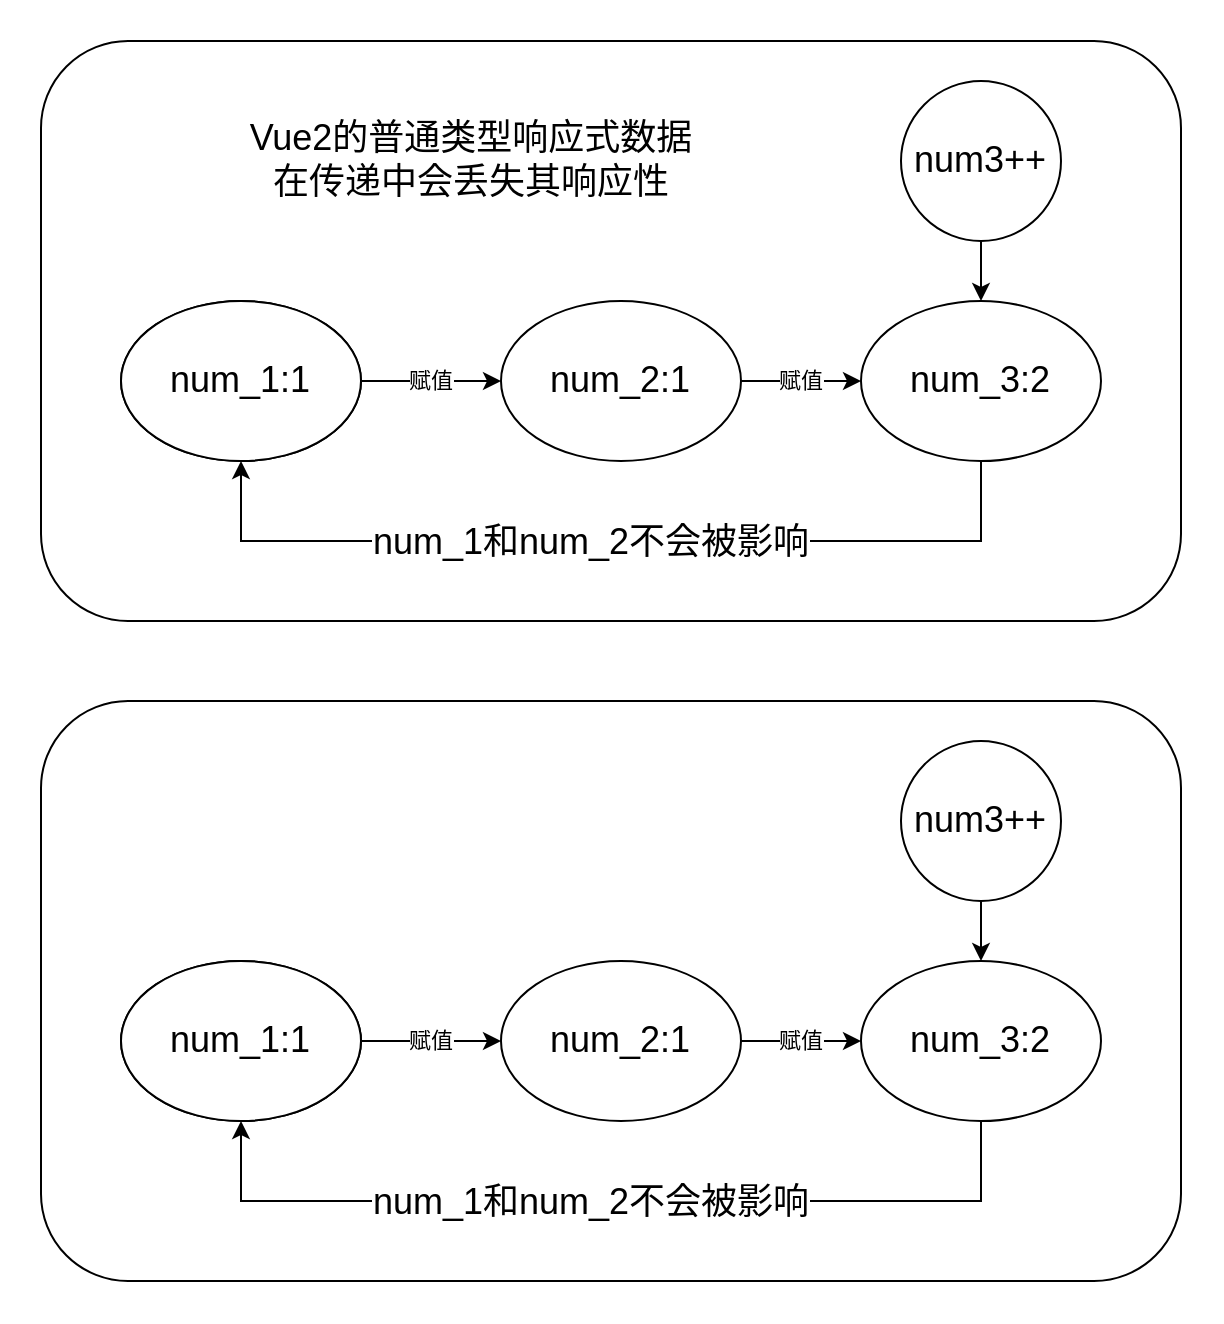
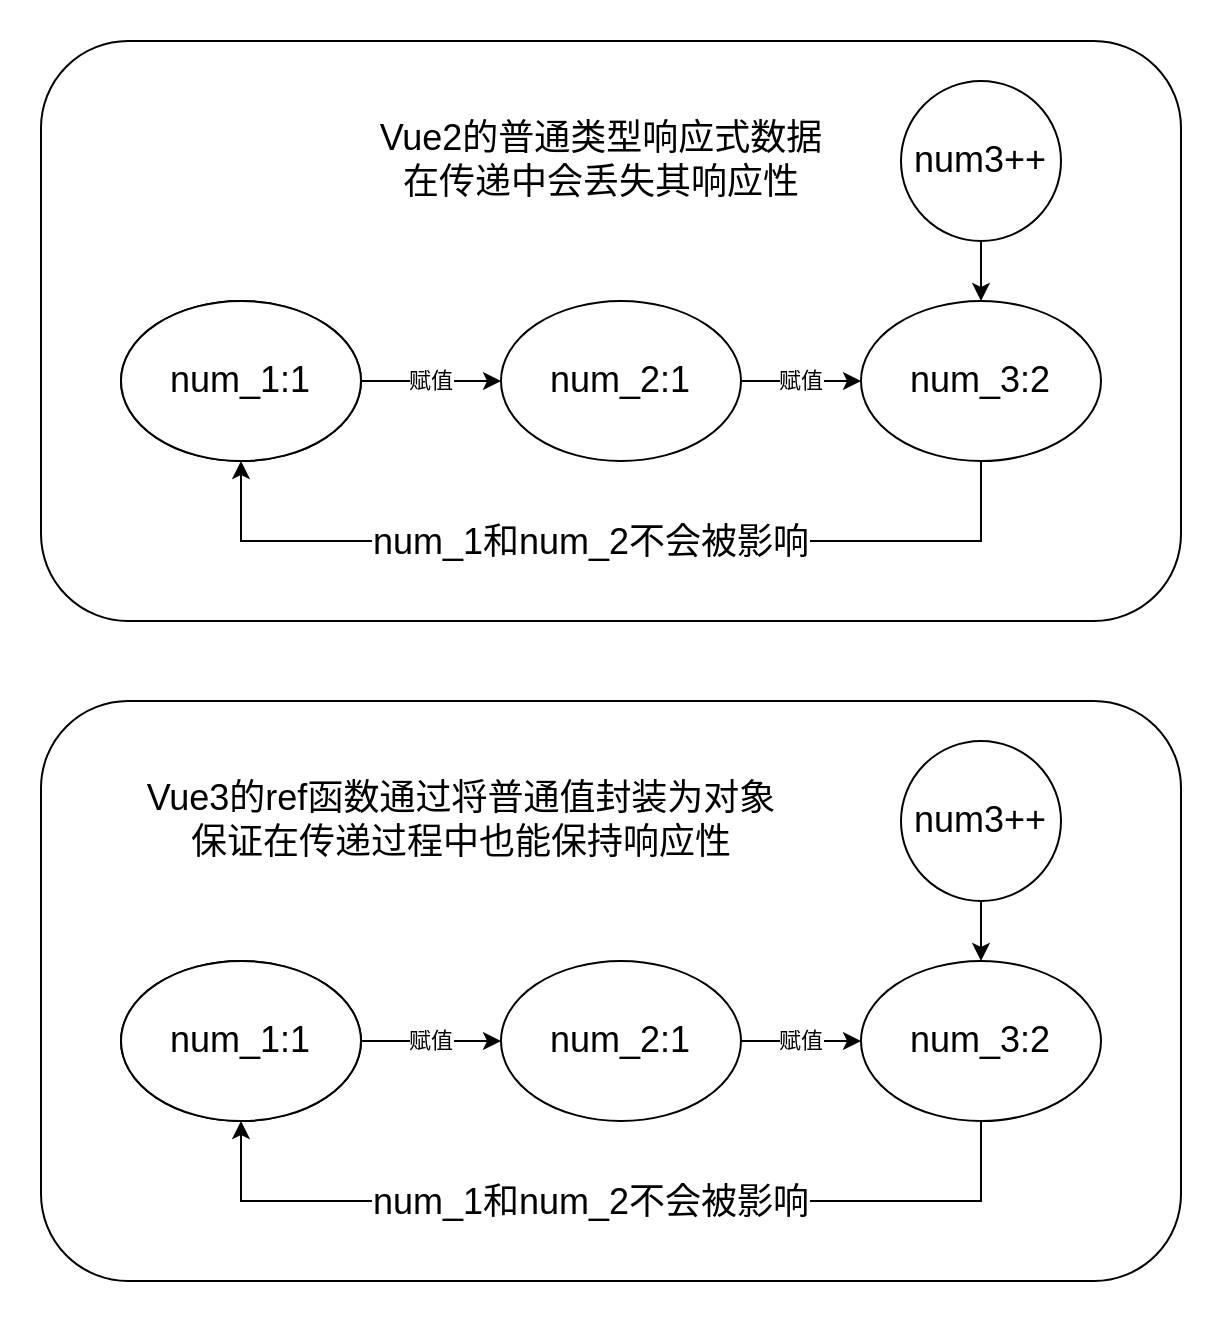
  <mxCell id="0" />
  <mxCell id="1" parent="0" />
  <mxCell id="2" value="赋值" style="edgeStyle=orthogonalEdgeStyle;rounded=0;orthogonalLoop=1;jettySize=auto;html=1;exitX=1;exitY=0.5;exitDx=0;exitDy=0;entryX=0;entryY=0.5;entryDx=0;entryDy=0;" parent="1" source="3" target="6" edge="1"><mxGeometry relative="1" as="geometry"><Array as="points"><mxPoint x="220" y="190" /><mxPoint x="220" y="190" /></Array></mxGeometry></mxCell>
  <mxCell id="3" value="num_1:1" style="ellipse;whiteSpace=wrap;html=1;" parent="1" vertex="1"><mxGeometry x="60" y="150" width="120" height="80" as="geometry" /></mxCell>
  <mxCell id="4" value="" style="rounded=1;whiteSpace=wrap;html=1;fillColor=none;" parent="1" vertex="1"><mxGeometry x="20" y="20" width="570" height="290" as="geometry" /></mxCell>
  <mxCell id="5" value="赋值" style="edgeStyle=orthogonalEdgeStyle;rounded=0;orthogonalLoop=1;jettySize=auto;html=1;exitX=1;exitY=0.5;exitDx=0;exitDy=0;entryX=0;entryY=0.5;entryDx=0;entryDy=0;" parent="1" source="6" target="9" edge="1"><mxGeometry relative="1" as="geometry" /></mxCell>
  <mxCell id="6" value="num_2:1" style="ellipse;whiteSpace=wrap;html=1;fontSize=18;" parent="1" vertex="1"><mxGeometry x="250" y="150" width="120" height="80" as="geometry" /></mxCell>
  <mxCell id="7" style="edgeStyle=orthogonalEdgeStyle;rounded=0;orthogonalLoop=1;jettySize=auto;html=1;fontSize=18;entryX=0.5;entryY=1;entryDx=0;entryDy=0;" edge="1" parent="1" source="9" target="13"><mxGeometry relative="1" as="geometry"><Array as="points"><mxPoint x="490" y="270" /><mxPoint x="120" y="270" /></Array></mxGeometry></mxCell>
  <mxCell id="8" value="num_1和num_2不会被影响" style="edgeLabel;html=1;align=center;verticalAlign=middle;resizable=0;points=[];fontSize=18;" vertex="1" connectable="0" parent="7"><mxGeometry x="0.05" relative="1" as="geometry"><mxPoint as="offset" /></mxGeometry></mxCell>
  <mxCell id="9" value="num_3:2" style="ellipse;whiteSpace=wrap;html=1;fontSize=18;" parent="1" vertex="1"><mxGeometry x="430" y="150" width="120" height="80" as="geometry" /></mxCell>
  <mxCell id="10" value="" style="edgeStyle=orthogonalEdgeStyle;rounded=0;orthogonalLoop=1;jettySize=auto;html=1;strokeWidth=1;" parent="1" source="11" target="9" edge="1"><mxGeometry relative="1" as="geometry" /></mxCell>
  <mxCell id="11" value="num3++" style="ellipse;whiteSpace=wrap;html=1;aspect=fixed;fillColor=none;fontSize=18;" parent="1" vertex="1"><mxGeometry x="450" y="40" width="80" height="80" as="geometry" /></mxCell>
- <mxCell id="12" value="&lt;span style=&quot;font-size: 18px&quot;&gt;Vue2的普通类型响应式数据&lt;br&gt;在传递中会丢失其响应性&lt;/span&gt;" style="text;html=1;resizable=0;autosize=1;align=center;verticalAlign=middle;points=[];fillColor=none;strokeColor=none;rounded=0;fontSize=18;" parent="1" vertex="1"><mxGeometry x="115" y="55" width="240" height="50" as="geometry" /></mxCell>
+ <mxCell id="12" value="&lt;span style=&quot;font-size: 18px&quot;&gt;Vue2的普通类型响应式数据&lt;br&gt;在传递中会丢失其响应性&lt;/span&gt;" style="text;html=1;resizable=0;autosize=1;align=center;verticalAlign=middle;points=[];fillColor=none;strokeColor=none;rounded=0;fontSize=18;" parent="1" vertex="1"><mxGeometry x="180" y="55" width="240" height="50" as="geometry" /></mxCell>
  <mxCell id="13" value="num_1:1" style="ellipse;whiteSpace=wrap;html=1;fontSize=18;" vertex="1" parent="1"><mxGeometry x="60" y="150" width="120" height="80" as="geometry" /></mxCell>
  <mxCell id="14" value="赋值" style="edgeStyle=orthogonalEdgeStyle;rounded=0;orthogonalLoop=1;jettySize=auto;html=1;exitX=1;exitY=0.5;exitDx=0;exitDy=0;entryX=0;entryY=0.5;entryDx=0;entryDy=0;" edge="1" parent="1" source="15" target="18"><mxGeometry relative="1" as="geometry"><Array as="points"><mxPoint x="220" y="520" /><mxPoint x="220" y="520" /></Array></mxGeometry></mxCell>
  <mxCell id="15" value="num_1:1" style="ellipse;whiteSpace=wrap;html=1;" vertex="1" parent="1"><mxGeometry x="60" y="480" width="120" height="80" as="geometry" /></mxCell>
  <mxCell id="16" value="" style="rounded=1;whiteSpace=wrap;html=1;fillColor=none;" vertex="1" parent="1"><mxGeometry x="20" y="350" width="570" height="290" as="geometry" /></mxCell>
  <mxCell id="17" value="赋值" style="edgeStyle=orthogonalEdgeStyle;rounded=0;orthogonalLoop=1;jettySize=auto;html=1;exitX=1;exitY=0.5;exitDx=0;exitDy=0;entryX=0;entryY=0.5;entryDx=0;entryDy=0;" edge="1" parent="1" source="18" target="21"><mxGeometry relative="1" as="geometry" /></mxCell>
  <mxCell id="18" value="num_2:1" style="ellipse;whiteSpace=wrap;html=1;fontSize=18;" vertex="1" parent="1"><mxGeometry x="250" y="480" width="120" height="80" as="geometry" /></mxCell>
  <mxCell id="19" style="edgeStyle=orthogonalEdgeStyle;rounded=0;orthogonalLoop=1;jettySize=auto;html=1;fontSize=18;entryX=0.5;entryY=1;entryDx=0;entryDy=0;" edge="1" parent="1" source="21" target="25"><mxGeometry relative="1" as="geometry"><Array as="points"><mxPoint x="490" y="600" /><mxPoint x="120" y="600" /></Array></mxGeometry></mxCell>
  <mxCell id="20" value="num_1和num_2不会被影响" style="edgeLabel;html=1;align=center;verticalAlign=middle;resizable=0;points=[];fontSize=18;" vertex="1" connectable="0" parent="19"><mxGeometry x="0.05" relative="1" as="geometry"><mxPoint as="offset" /></mxGeometry></mxCell>
  <mxCell id="21" value="num_3:2" style="ellipse;whiteSpace=wrap;html=1;fontSize=18;" vertex="1" parent="1"><mxGeometry x="430" y="480" width="120" height="80" as="geometry" /></mxCell>
  <mxCell id="22" value="" style="edgeStyle=orthogonalEdgeStyle;rounded=0;orthogonalLoop=1;jettySize=auto;html=1;strokeWidth=1;" edge="1" parent="1" source="23" target="21"><mxGeometry relative="1" as="geometry" /></mxCell>
  <mxCell id="23" value="num3++" style="ellipse;whiteSpace=wrap;html=1;aspect=fixed;fillColor=none;fontSize=18;" vertex="1" parent="1"><mxGeometry x="450" y="370" width="80" height="80" as="geometry" /></mxCell>
+ <mxCell id="24" value="&lt;span style=&quot;font-size: 18px&quot;&gt;Vue3的ref函数通过将普通值封装为对象&lt;br&gt;保证在传递过程中也能保持响应性&lt;/span&gt;" style="text;html=1;resizable=0;autosize=1;align=center;verticalAlign=middle;points=[];fillColor=none;strokeColor=none;rounded=0;fontSize=18;" vertex="1" parent="1"><mxGeometry x="65" y="385" width="330" height="50" as="geometry" /></mxCell>
  <mxCell id="25" value="num_1:1" style="ellipse;whiteSpace=wrap;html=1;fontSize=18;" vertex="1" parent="1"><mxGeometry x="60" y="480" width="120" height="80" as="geometry" /></mxCell>
